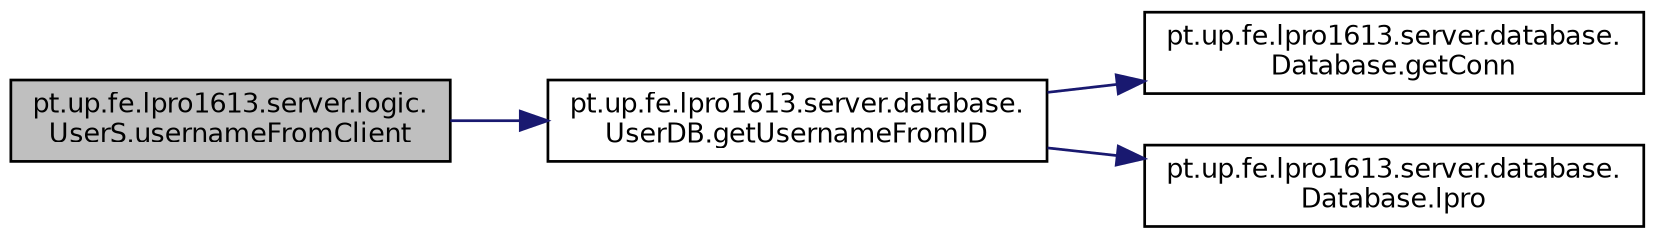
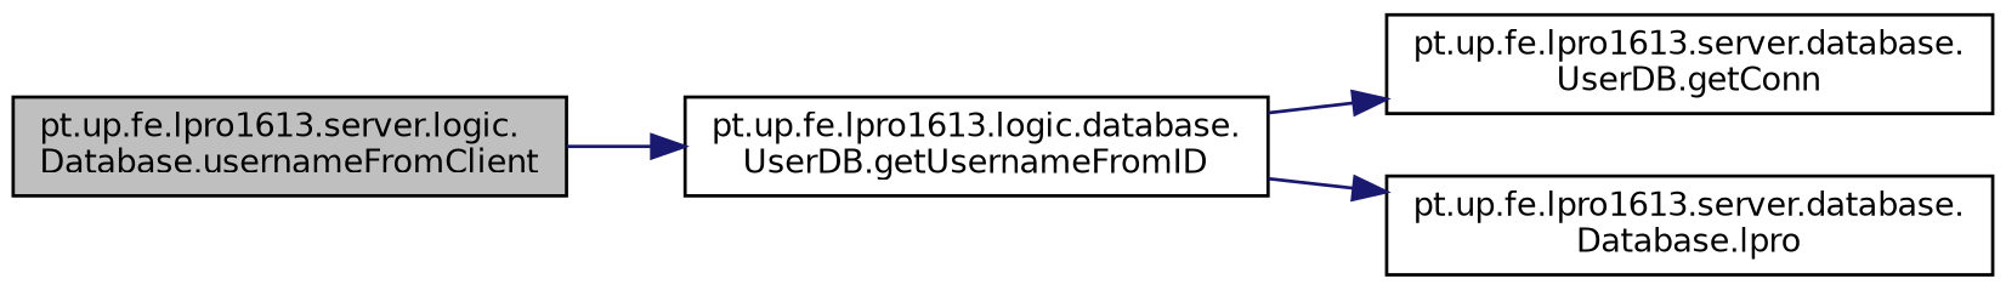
  digraph {
    rankdir=LR
    node [color=black fillcolor=white fontname=Helvetica fontsize=10 shape=record style=filled]
    edge [color=midnightblue fontname=Helvetica fontsize=10 labelfontname=Helvetica labelfontsize=10 style=solid]
-   n1 [fillcolor=grey75 fontcolor=black height=0.2 label="pt.up.fe.lpro1613.server.logic.\lUserS.usernameFromClient" width=0.4]
-   n2 [height=0.2 label="pt.up.fe.lpro1613.server.database.\lUserDB.getUsernameFromID" width=0.4]
-   n3 [height=0.2 label="pt.up.fe.lpro1613.server.database.\lDatabase.getConn" width=0.4]
+   n1 [fillcolor=grey75 fontcolor=black height=0.2 label="pt.up.fe.lpro1613.server.logic.\lDatabase.usernameFromClient" width=0.4]
+   n2 [height=0.2 label="pt.up.fe.lpro1613.logic.database.\lUserDB.getUsernameFromID" width=0.4]
+   n3 [height=0.2 label="pt.up.fe.lpro1613.server.database.\lUserDB.getConn" width=0.4]
    n4 [height=0.2 label="pt.up.fe.lpro1613.server.database.\lDatabase.lpro" width=0.4]
    n1 -> n2
    n2 -> n3
    n2 -> n4
  }
